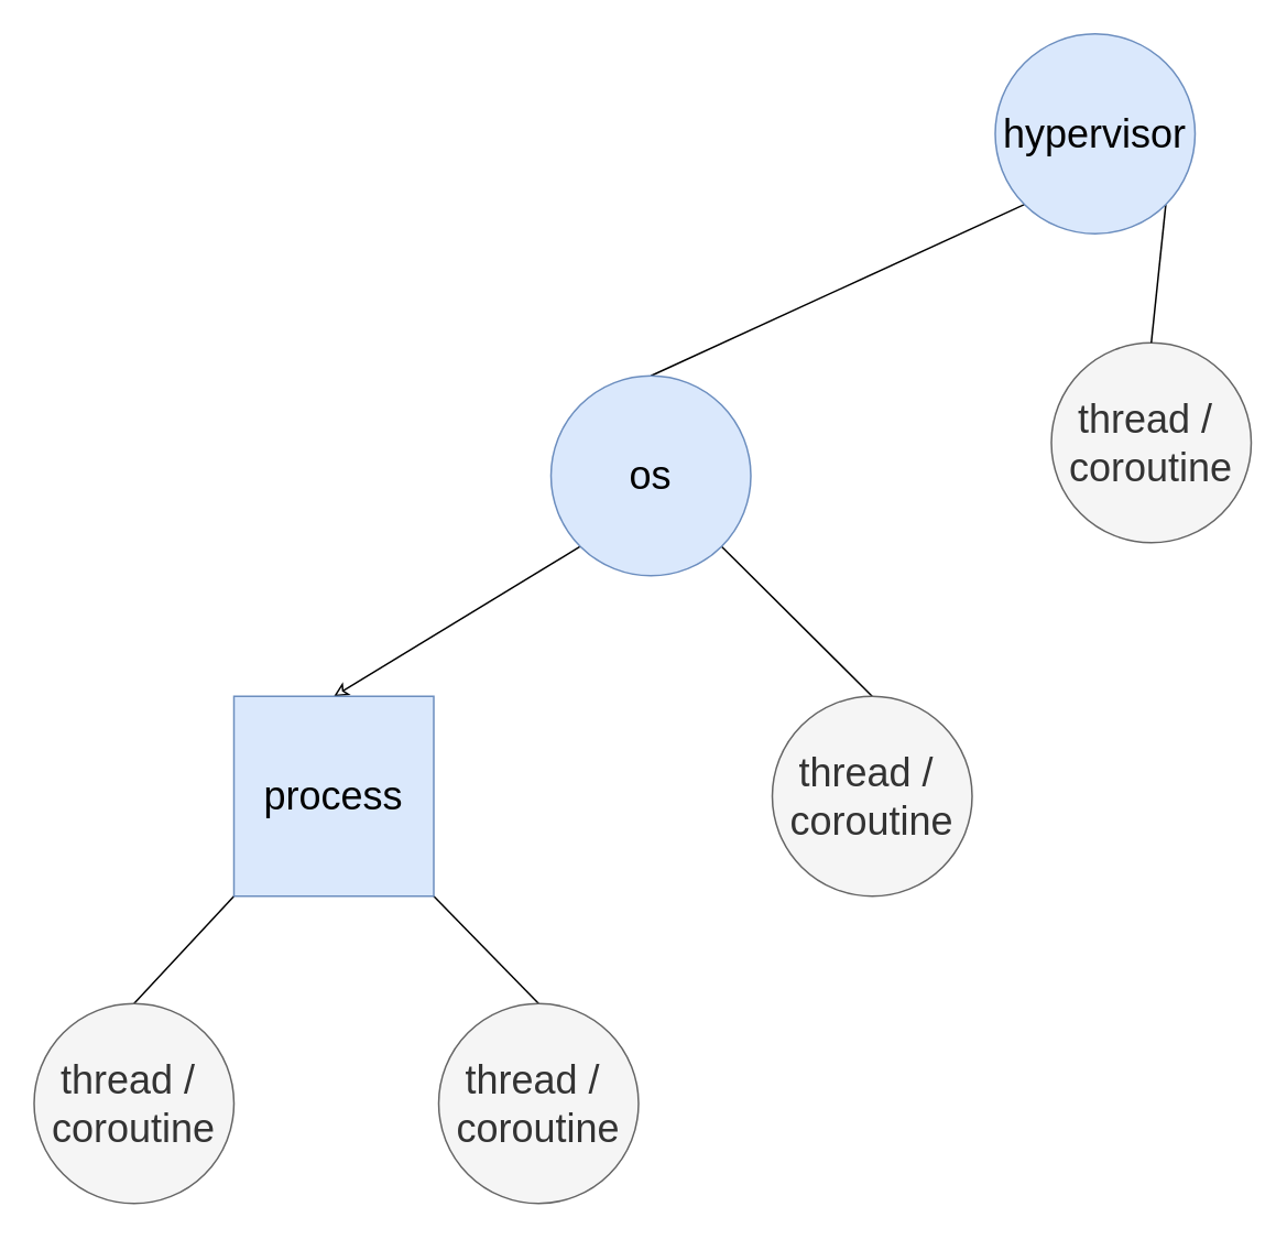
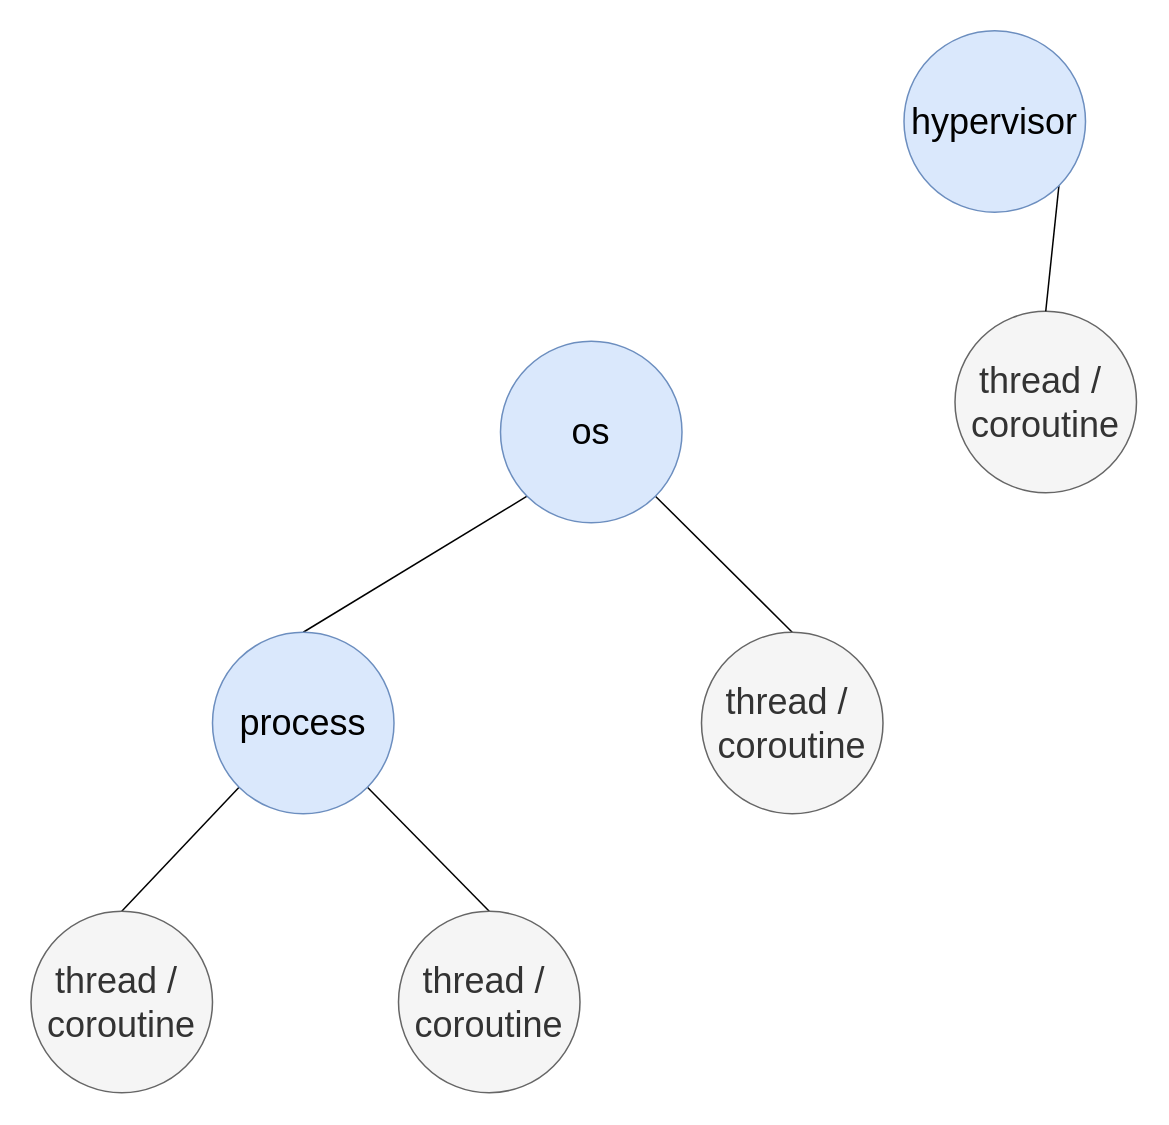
  <mxCell id="0" />
  <mxCell id="1" parent="0" />
  <mxCell id="2" value="thread /&amp;nbsp;&lt;br&gt;coroutine" style="ellipse;whiteSpace=wrap;html=1;aspect=fixed;fontSize=24;fillColor=#f5f5f5;fontColor=#333333;strokeColor=#666666;" vertex="1" parent="1"><mxGeometry x="636" y="207" width="121" height="121" as="geometry" /></mxCell>
- <mxCell id="3" style="edgeStyle=none;html=1;exitX=0;exitY=1;exitDx=0;exitDy=0;entryX=0.5;entryY=0;entryDx=0;entryDy=0;fontSize=24;endArrow=none;endFill=0;" edge="1" parent="1" source="5" target="8"><mxGeometry relative="1" as="geometry" /></mxCell>
  <mxCell id="4" style="edgeStyle=none;html=1;exitX=1;exitY=1;exitDx=0;exitDy=0;entryX=0.5;entryY=0;entryDx=0;entryDy=0;fontSize=24;endArrow=none;endFill=0;" edge="1" parent="1" source="5" target="2"><mxGeometry relative="1" as="geometry" /></mxCell>
  <mxCell id="5" value="hypervisor" style="ellipse;whiteSpace=wrap;html=1;aspect=fixed;fontSize=24;fillColor=#dae8fc;strokeColor=#6c8ebf;" vertex="1" parent="1"><mxGeometry x="602" y="20" width="121" height="121" as="geometry" /></mxCell>
- <mxCell id="6" style="edgeStyle=none;html=1;exitX=0;exitY=1;exitDx=0;exitDy=0;entryX=0.5;entryY=0;entryDx=0;entryDy=0;fontSize=24;endArrow=classic;endFill=0;" edge="1" parent="1" source="8" target="11"><mxGeometry relative="1" as="geometry" /></mxCell>
+ <mxCell id="6" style="edgeStyle=none;html=1;exitX=0;exitY=1;exitDx=0;exitDy=0;entryX=0.5;entryY=0;entryDx=0;entryDy=0;fontSize=24;endArrow=none;endFill=0;" edge="1" parent="1" source="8" target="11"><mxGeometry relative="1" as="geometry" /></mxCell>
  <mxCell id="7" style="edgeStyle=none;html=1;exitX=1;exitY=1;exitDx=0;exitDy=0;entryX=0.5;entryY=0;entryDx=0;entryDy=0;fontSize=24;endArrow=none;endFill=0;" edge="1" parent="1" source="8" target="12"><mxGeometry relative="1" as="geometry" /></mxCell>
  <mxCell id="8" value="os" style="ellipse;whiteSpace=wrap;html=1;aspect=fixed;fontSize=24;fillColor=#dae8fc;strokeColor=#6c8ebf;" vertex="1" parent="1"><mxGeometry x="333" y="227" width="121" height="121" as="geometry" /></mxCell>
  <mxCell id="9" style="edgeStyle=none;html=1;exitX=0;exitY=1;exitDx=0;exitDy=0;entryX=0.5;entryY=0;entryDx=0;entryDy=0;fontSize=24;endArrow=none;endFill=0;" edge="1" parent="1" source="11" target="13"><mxGeometry relative="1" as="geometry" /></mxCell>
  <mxCell id="10" style="edgeStyle=none;html=1;exitX=1;exitY=1;exitDx=0;exitDy=0;entryX=0.5;entryY=0;entryDx=0;entryDy=0;fontSize=24;endArrow=none;endFill=0;" edge="1" parent="1" source="11" target="14"><mxGeometry relative="1" as="geometry" /></mxCell>
- <mxCell id="11" value="process" style="whiteSpace=wrap;html=1;aspect=fixed;fontSize=24;fillColor=#dae8fc;strokeColor=#6c8ebf;rounded=0;" vertex="1" parent="1"><mxGeometry x="141" y="421" width="121" height="121" as="geometry" /></mxCell>
+ <mxCell id="11" value="process" style="ellipse;whiteSpace=wrap;html=1;aspect=fixed;fontSize=24;fillColor=#dae8fc;strokeColor=#6c8ebf;" vertex="1" parent="1"><mxGeometry x="141" y="421" width="121" height="121" as="geometry" /></mxCell>
  <mxCell id="12" value="thread /&amp;nbsp;&lt;br&gt;coroutine" style="ellipse;whiteSpace=wrap;html=1;aspect=fixed;fontSize=24;fillColor=#f5f5f5;fontColor=#333333;strokeColor=#666666;" vertex="1" parent="1"><mxGeometry x="467" y="421" width="121" height="121" as="geometry" /></mxCell>
  <mxCell id="13" value="thread /&amp;nbsp;&lt;br&gt;coroutine" style="ellipse;whiteSpace=wrap;html=1;aspect=fixed;fontSize=24;fillColor=#f5f5f5;fontColor=#333333;strokeColor=#666666;" vertex="1" parent="1"><mxGeometry x="20" y="607" width="121" height="121" as="geometry" /></mxCell>
  <mxCell id="14" value="thread /&amp;nbsp;&lt;br&gt;coroutine" style="ellipse;whiteSpace=wrap;html=1;aspect=fixed;fontSize=24;fillColor=#f5f5f5;fontColor=#333333;strokeColor=#666666;" vertex="1" parent="1"><mxGeometry x="265" y="607" width="121" height="121" as="geometry" /></mxCell>
